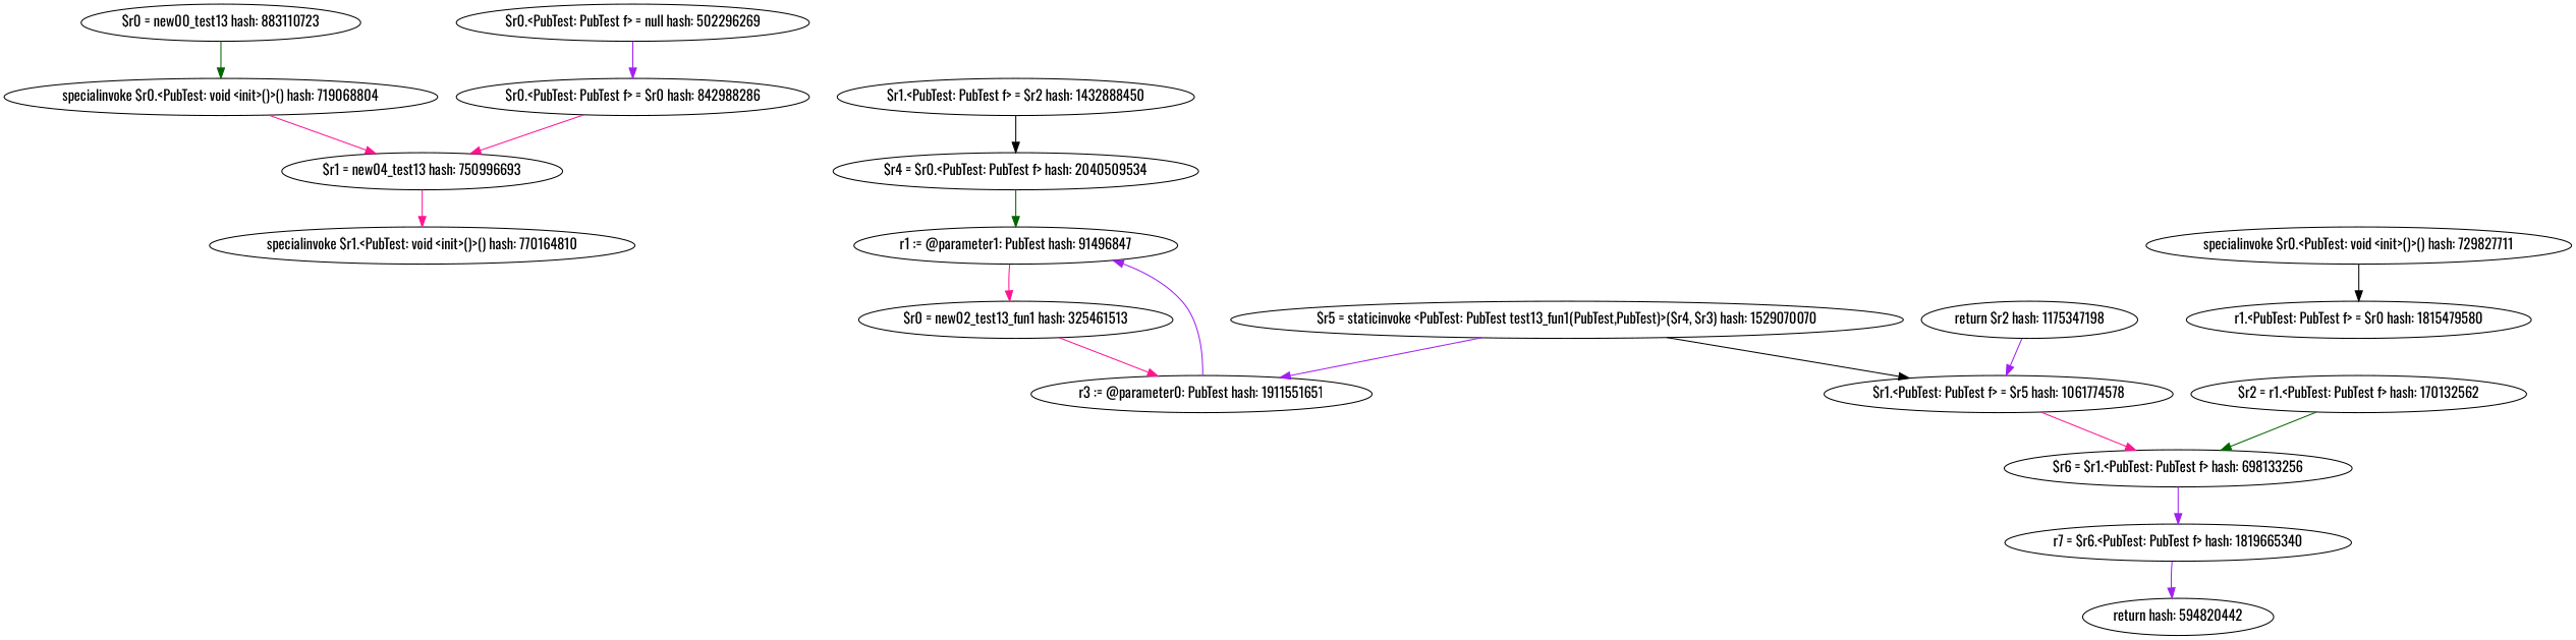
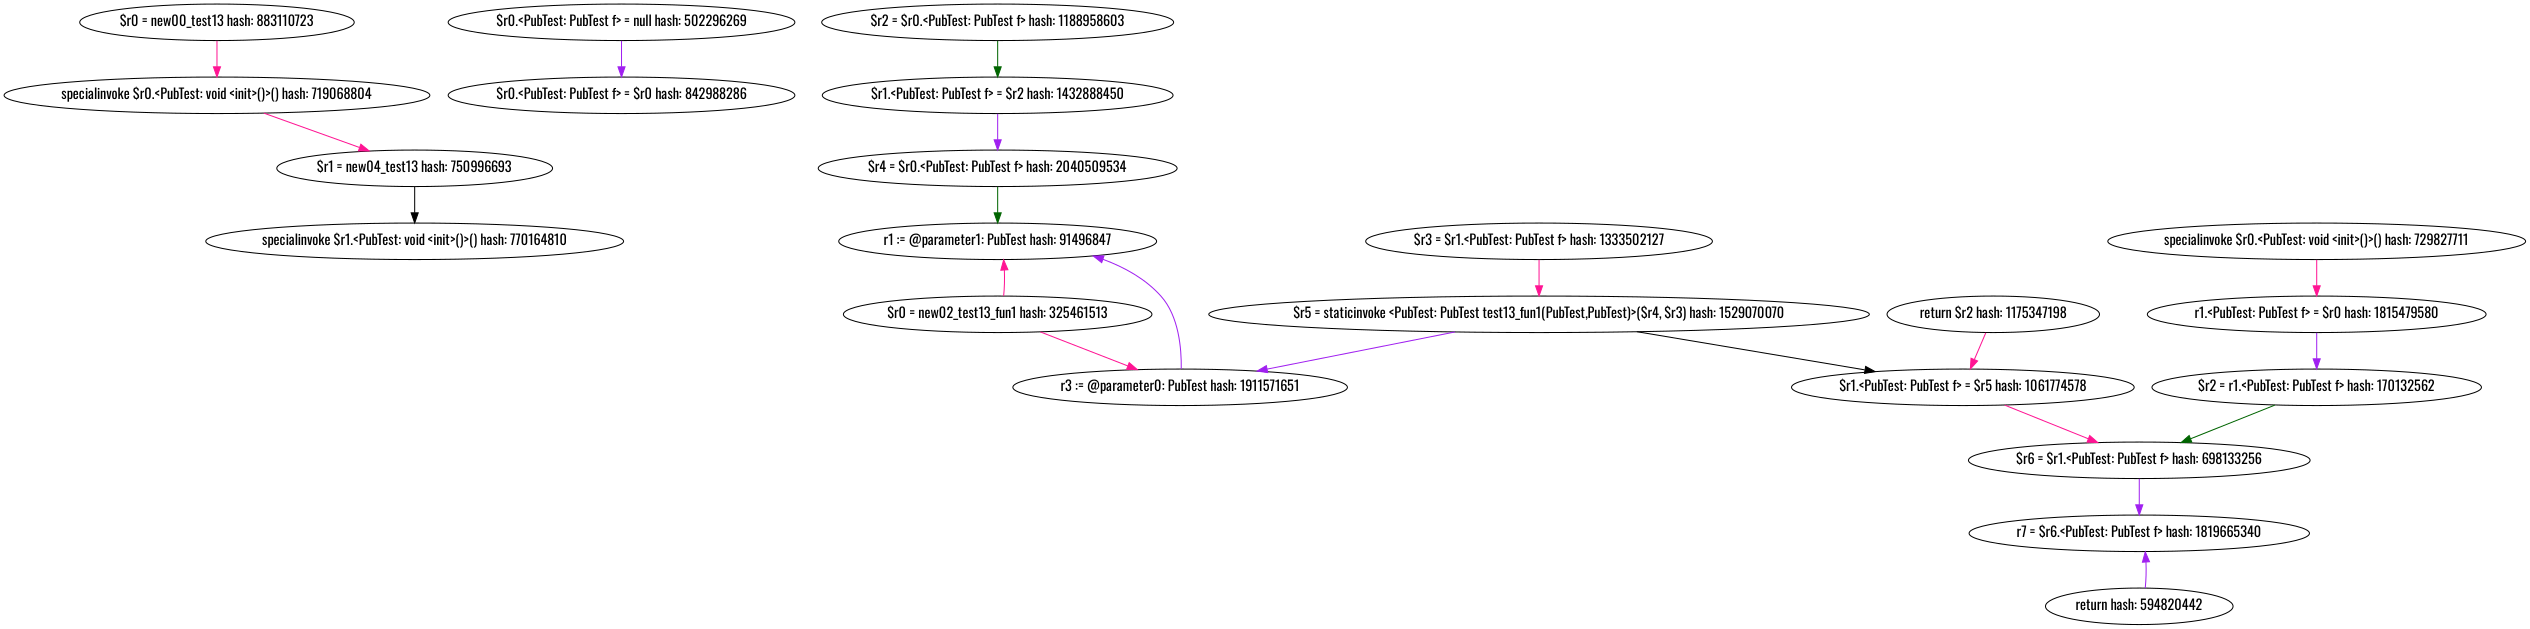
  digraph {
    fontname=Oswald
    node [fontname=Oswald]
    edge [color=deeppink fontname=Oswald]
    "$r0 = new00_test13 hash: 883110723"
    "specialinvoke $r0.<PubTest: void <init>()>() hash: 719068804"
    "$r1 = new04_test13 hash: 750996693"
    "$r0.<PubTest: PubTest f> = null hash: 502296269"
    "$r0.<PubTest: PubTest f> = $r0 hash: 842988286"
    "specialinvoke $r1.<PubTest: void <init>()>() hash: 770164810"
+   "$r2 = $r0.<PubTest: PubTest f> hash: 1188958603"
    "$r1.<PubTest: PubTest f> = $r2 hash: 1432888450"
    "$r4 = $r0.<PubTest: PubTest f> hash: 2040509534"
    "r1 := @parameter1: PubTest hash: 91496847"
+   "$r3 = $r1.<PubTest: PubTest f> hash: 1333502127"
    "$r5 = staticinvoke <PubTest: PubTest test13_fun1(PubTest,PubTest)>($r4, $r3) hash: 1529070070"
    "$r1.<PubTest: PubTest f> = $r5 hash: 1061774578"
-   "r3 := @parameter0: PubTest hash: 1911551651"
+   "r3 := @parameter0: PubTest hash: 1911551651" [label="r3 := @parameter0: PubTest hash: 1911571651"]
    "$r6 = $r1.<PubTest: PubTest f> hash: 698133256"
    "r7 = $r6.<PubTest: PubTest f> hash: 1819665340"
    n17 [label="return hash: 594820442"]
    "$r0 = new02_test13_fun1 hash: 325461513"
    "specialinvoke $r0.<PubTest: void <init>()>() hash: 729827711"
    "r1.<PubTest: PubTest f> = $r0 hash: 1815479580"
    "$r2 = r1.<PubTest: PubTest f> hash: 170132562"
    "return $r2 hash: 1175347198"
-   "$r0 = new00_test13 hash: 883110723" -> "specialinvoke $r0.<PubTest: void <init>()>() hash: 719068804" [color=darkgreen]
+   "$r0 = new00_test13 hash: 883110723" -> "specialinvoke $r0.<PubTest: void <init>()>() hash: 719068804"
    "specialinvoke $r0.<PubTest: void <init>()>() hash: 719068804" -> "$r1 = new04_test13 hash: 750996693"
-   "$r1 = new04_test13 hash: 750996693" -> "specialinvoke $r1.<PubTest: void <init>()>() hash: 770164810"
+   "$r1 = new04_test13 hash: 750996693" -> "specialinvoke $r1.<PubTest: void <init>()>() hash: 770164810" [color=black]
    "$r0.<PubTest: PubTest f> = null hash: 502296269" -> "$r0.<PubTest: PubTest f> = $r0 hash: 842988286" [color=purple]
-   "$r0.<PubTest: PubTest f> = $r0 hash: 842988286" -> "$r1 = new04_test13 hash: 750996693"
-   "$r1.<PubTest: PubTest f> = $r2 hash: 1432888450" -> "$r4 = $r0.<PubTest: PubTest f> hash: 2040509534" [color=black]
+   "$r2 = $r0.<PubTest: PubTest f> hash: 1188958603" -> "$r1.<PubTest: PubTest f> = $r2 hash: 1432888450" [color=darkgreen]
+   "$r1.<PubTest: PubTest f> = $r2 hash: 1432888450" -> "$r4 = $r0.<PubTest: PubTest f> hash: 2040509534" [color=purple]
    "$r4 = $r0.<PubTest: PubTest f> hash: 2040509534" -> "r1 := @parameter1: PubTest hash: 91496847" [color=darkgreen]
-   "r1 := @parameter1: PubTest hash: 91496847" -> "$r0 = new02_test13_fun1 hash: 325461513"
+   "$r0 = new02_test13_fun1 hash: 325461513" -> "r1 := @parameter1: PubTest hash: 91496847"
+   "$r3 = $r1.<PubTest: PubTest f> hash: 1333502127" -> "$r5 = staticinvoke <PubTest: PubTest test13_fun1(PubTest,PubTest)>($r4, $r3) hash: 1529070070"
    "$r5 = staticinvoke <PubTest: PubTest test13_fun1(PubTest,PubTest)>($r4, $r3) hash: 1529070070" -> "$r1.<PubTest: PubTest f> = $r5 hash: 1061774578" [color=black]
    "$r5 = staticinvoke <PubTest: PubTest test13_fun1(PubTest,PubTest)>($r4, $r3) hash: 1529070070" -> "r3 := @parameter0: PubTest hash: 1911551651" [color=purple]
    "$r1.<PubTest: PubTest f> = $r5 hash: 1061774578" -> "$r6 = $r1.<PubTest: PubTest f> hash: 698133256"
    "r3 := @parameter0: PubTest hash: 1911551651" -> "r1 := @parameter1: PubTest hash: 91496847" [color=purple]
    "$r6 = $r1.<PubTest: PubTest f> hash: 698133256" -> "r7 = $r6.<PubTest: PubTest f> hash: 1819665340" [color=purple]
-   "r7 = $r6.<PubTest: PubTest f> hash: 1819665340" -> n17 [color=purple]
+   n17 -> "r7 = $r6.<PubTest: PubTest f> hash: 1819665340" [color=purple]
    "$r0 = new02_test13_fun1 hash: 325461513" -> "r3 := @parameter0: PubTest hash: 1911551651"
-   "specialinvoke $r0.<PubTest: void <init>()>() hash: 729827711" -> "r1.<PubTest: PubTest f> = $r0 hash: 1815479580" [color=black]
+   "specialinvoke $r0.<PubTest: void <init>()>() hash: 729827711" -> "r1.<PubTest: PubTest f> = $r0 hash: 1815479580"
+   "r1.<PubTest: PubTest f> = $r0 hash: 1815479580" -> "$r2 = r1.<PubTest: PubTest f> hash: 170132562" [color=purple]
    "$r2 = r1.<PubTest: PubTest f> hash: 170132562" -> "$r6 = $r1.<PubTest: PubTest f> hash: 698133256" [color=darkgreen]
-   "return $r2 hash: 1175347198" -> "$r1.<PubTest: PubTest f> = $r5 hash: 1061774578" [color=purple]
+   "return $r2 hash: 1175347198" -> "$r1.<PubTest: PubTest f> = $r5 hash: 1061774578"
  }
